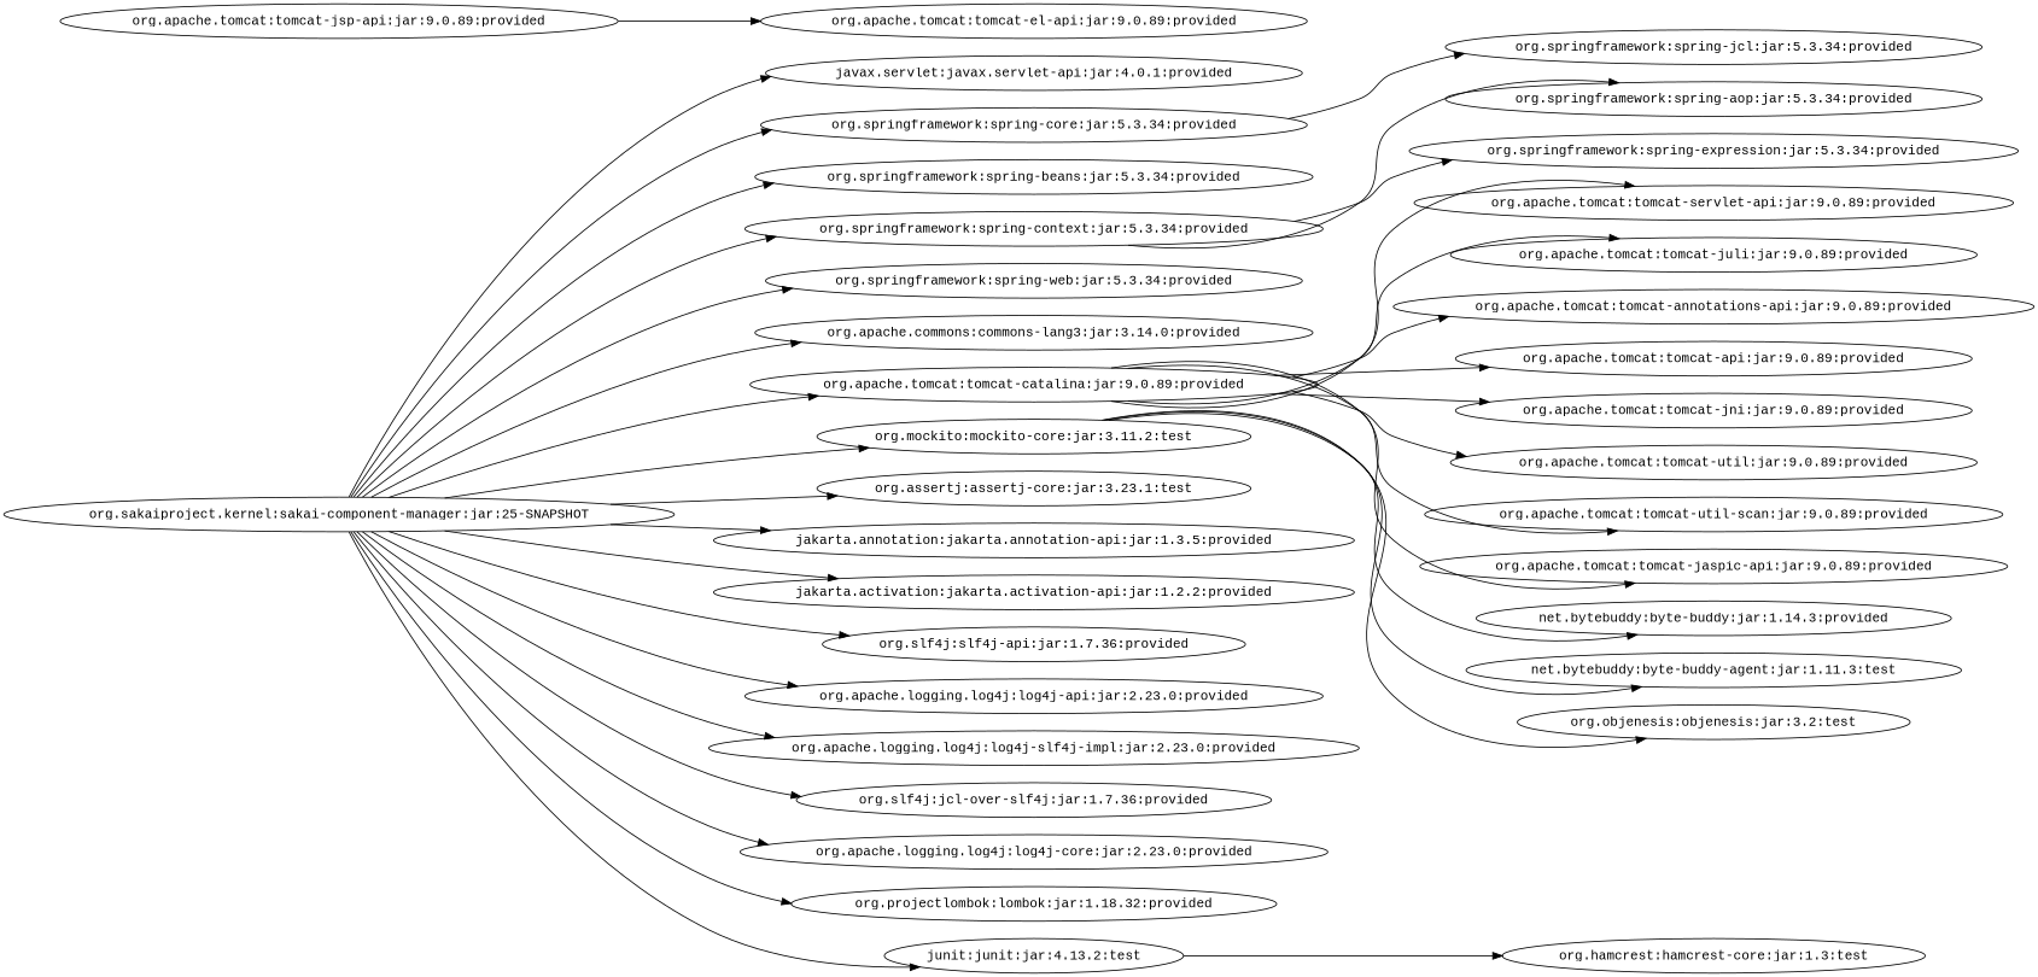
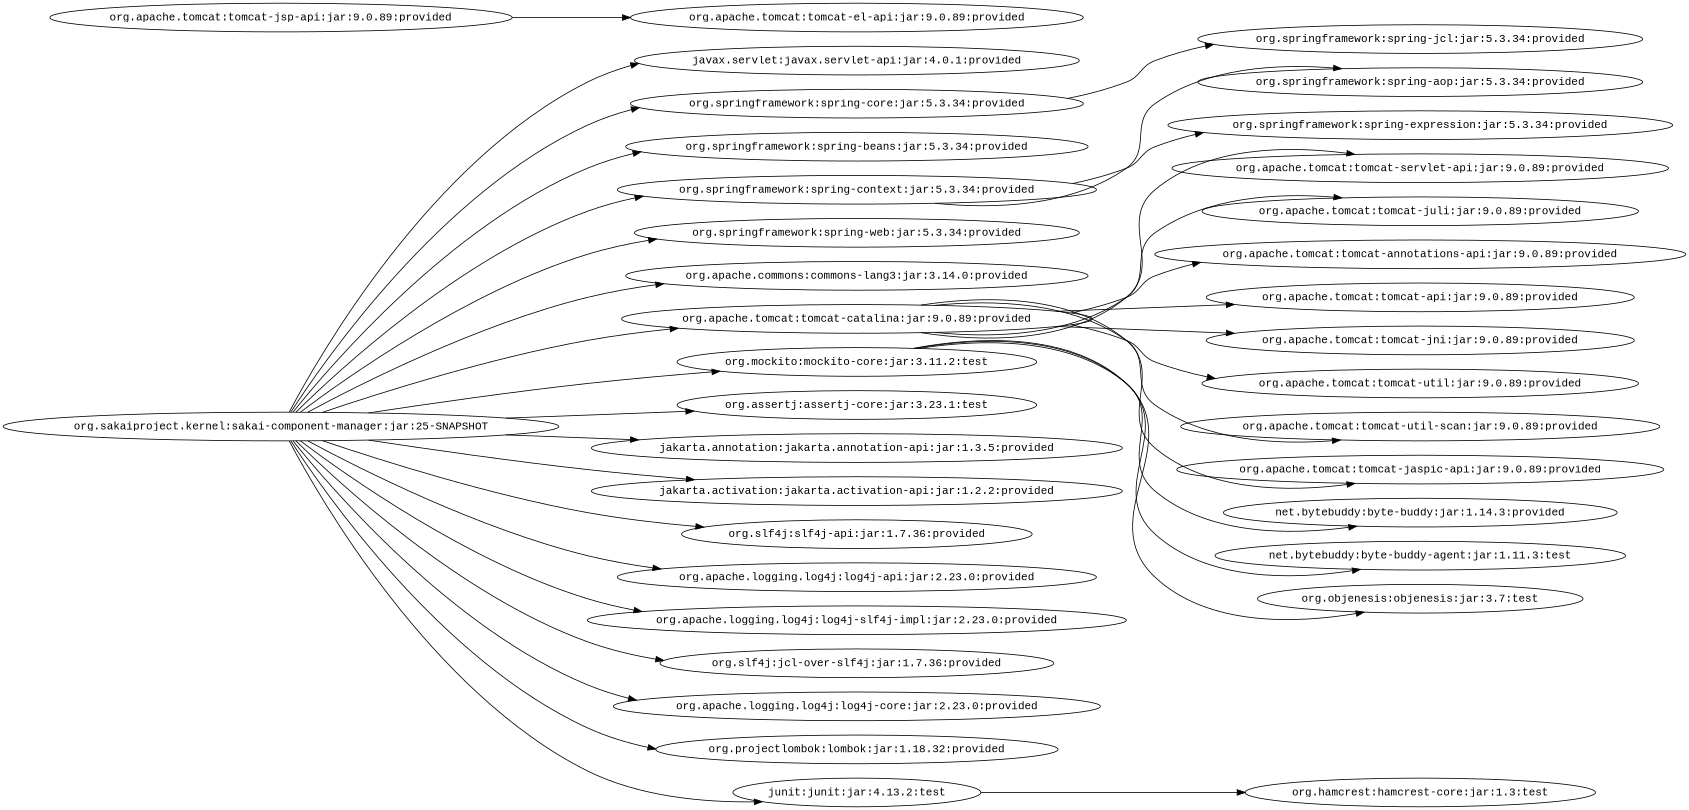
  digraph {
    fontname="Liberation Mono"
    rankdir=LR
    node [fontname="Liberation Mono"]
    edge [fontname="Liberation Mono"]
    "org.sakaiproject.kernel:sakai-component-manager:jar:25-SNAPSHOT"
    "javax.servlet:javax.servlet-api:jar:4.0.1:provided"
    "org.springframework:spring-core:jar:5.3.34:provided"
    "org.springframework:spring-beans:jar:5.3.34:provided"
    "org.springframework:spring-context:jar:5.3.34:provided"
    "org.springframework:spring-web:jar:5.3.34:provided"
    "org.apache.commons:commons-lang3:jar:3.14.0:provided"
    "org.apache.tomcat:tomcat-catalina:jar:9.0.89:provided"
    "org.mockito:mockito-core:jar:3.11.2:test"
    "org.assertj:assertj-core:jar:3.23.1:test"
    "jakarta.annotation:jakarta.annotation-api:jar:1.3.5:provided"
    "jakarta.activation:jakarta.activation-api:jar:1.2.2:provided"
    "org.slf4j:slf4j-api:jar:1.7.36:provided"
    "org.apache.logging.log4j:log4j-api:jar:2.23.0:provided"
    "org.apache.logging.log4j:log4j-slf4j-impl:jar:2.23.0:provided"
    "org.slf4j:jcl-over-slf4j:jar:1.7.36:provided"
    "org.apache.logging.log4j:log4j-core:jar:2.23.0:provided"
    "org.projectlombok:lombok:jar:1.18.32:provided"
    "junit:junit:jar:4.13.2:test"
    "org.springframework:spring-jcl:jar:5.3.34:provided"
    "org.springframework:spring-aop:jar:5.3.34:provided"
    "org.springframework:spring-expression:jar:5.3.34:provided"
    "org.apache.tomcat:tomcat-servlet-api:jar:9.0.89:provided"
    "org.apache.tomcat:tomcat-juli:jar:9.0.89:provided"
    "org.apache.tomcat:tomcat-annotations-api:jar:9.0.89:provided"
    "org.apache.tomcat:tomcat-api:jar:9.0.89:provided"
    "org.apache.tomcat:tomcat-jni:jar:9.0.89:provided"
    "org.apache.tomcat:tomcat-util:jar:9.0.89:provided"
    "org.apache.tomcat:tomcat-util-scan:jar:9.0.89:provided"
    "org.apache.tomcat:tomcat-jaspic-api:jar:9.0.89:provided"
    "net.bytebuddy:byte-buddy:jar:1.14.3:provided"
    "net.bytebuddy:byte-buddy-agent:jar:1.11.3:test"
-   "org.objenesis:objenesis:jar:3.2:test"
+   "org.objenesis:objenesis:jar:3.2:test" [label="org.objenesis:objenesis:jar:3.7:test"]
    "org.hamcrest:hamcrest-core:jar:1.3:test"
    "org.apache.tomcat:tomcat-jsp-api:jar:9.0.89:provided"
    "org.apache.tomcat:tomcat-el-api:jar:9.0.89:provided"
    "org.sakaiproject.kernel:sakai-component-manager:jar:25-SNAPSHOT" -> "javax.servlet:javax.servlet-api:jar:4.0.1:provided"
    "org.sakaiproject.kernel:sakai-component-manager:jar:25-SNAPSHOT" -> "org.springframework:spring-core:jar:5.3.34:provided"
    "org.sakaiproject.kernel:sakai-component-manager:jar:25-SNAPSHOT" -> "org.springframework:spring-beans:jar:5.3.34:provided"
    "org.sakaiproject.kernel:sakai-component-manager:jar:25-SNAPSHOT" -> "org.springframework:spring-context:jar:5.3.34:provided"
    "org.sakaiproject.kernel:sakai-component-manager:jar:25-SNAPSHOT" -> "org.springframework:spring-web:jar:5.3.34:provided"
    "org.sakaiproject.kernel:sakai-component-manager:jar:25-SNAPSHOT" -> "org.apache.commons:commons-lang3:jar:3.14.0:provided"
    "org.sakaiproject.kernel:sakai-component-manager:jar:25-SNAPSHOT" -> "org.apache.tomcat:tomcat-catalina:jar:9.0.89:provided"
    "org.sakaiproject.kernel:sakai-component-manager:jar:25-SNAPSHOT" -> "org.mockito:mockito-core:jar:3.11.2:test"
    "org.sakaiproject.kernel:sakai-component-manager:jar:25-SNAPSHOT" -> "org.assertj:assertj-core:jar:3.23.1:test"
    "org.sakaiproject.kernel:sakai-component-manager:jar:25-SNAPSHOT" -> "jakarta.annotation:jakarta.annotation-api:jar:1.3.5:provided"
    "org.sakaiproject.kernel:sakai-component-manager:jar:25-SNAPSHOT" -> "jakarta.activation:jakarta.activation-api:jar:1.2.2:provided"
    "org.sakaiproject.kernel:sakai-component-manager:jar:25-SNAPSHOT" -> "org.slf4j:slf4j-api:jar:1.7.36:provided"
    "org.sakaiproject.kernel:sakai-component-manager:jar:25-SNAPSHOT" -> "org.apache.logging.log4j:log4j-api:jar:2.23.0:provided"
    "org.sakaiproject.kernel:sakai-component-manager:jar:25-SNAPSHOT" -> "org.apache.logging.log4j:log4j-slf4j-impl:jar:2.23.0:provided"
    "org.sakaiproject.kernel:sakai-component-manager:jar:25-SNAPSHOT" -> "org.slf4j:jcl-over-slf4j:jar:1.7.36:provided"
    "org.sakaiproject.kernel:sakai-component-manager:jar:25-SNAPSHOT" -> "org.apache.logging.log4j:log4j-core:jar:2.23.0:provided"
    "org.sakaiproject.kernel:sakai-component-manager:jar:25-SNAPSHOT" -> "org.projectlombok:lombok:jar:1.18.32:provided"
    "org.sakaiproject.kernel:sakai-component-manager:jar:25-SNAPSHOT" -> "junit:junit:jar:4.13.2:test"
    "org.springframework:spring-core:jar:5.3.34:provided" -> "org.springframework:spring-jcl:jar:5.3.34:provided"
    "org.springframework:spring-context:jar:5.3.34:provided" -> "org.springframework:spring-aop:jar:5.3.34:provided"
    "org.springframework:spring-context:jar:5.3.34:provided" -> "org.springframework:spring-expression:jar:5.3.34:provided"
    "org.apache.tomcat:tomcat-catalina:jar:9.0.89:provided" -> "org.apache.tomcat:tomcat-servlet-api:jar:9.0.89:provided"
    "org.apache.tomcat:tomcat-catalina:jar:9.0.89:provided" -> "org.apache.tomcat:tomcat-juli:jar:9.0.89:provided"
    "org.apache.tomcat:tomcat-catalina:jar:9.0.89:provided" -> "org.apache.tomcat:tomcat-annotations-api:jar:9.0.89:provided"
    "org.apache.tomcat:tomcat-catalina:jar:9.0.89:provided" -> "org.apache.tomcat:tomcat-api:jar:9.0.89:provided"
    "org.apache.tomcat:tomcat-catalina:jar:9.0.89:provided" -> "org.apache.tomcat:tomcat-jni:jar:9.0.89:provided"
    "org.apache.tomcat:tomcat-catalina:jar:9.0.89:provided" -> "org.apache.tomcat:tomcat-util:jar:9.0.89:provided"
    "org.apache.tomcat:tomcat-catalina:jar:9.0.89:provided" -> "org.apache.tomcat:tomcat-util-scan:jar:9.0.89:provided"
    "org.apache.tomcat:tomcat-catalina:jar:9.0.89:provided" -> "org.apache.tomcat:tomcat-jaspic-api:jar:9.0.89:provided"
    "org.mockito:mockito-core:jar:3.11.2:test" -> "net.bytebuddy:byte-buddy:jar:1.14.3:provided"
    "org.mockito:mockito-core:jar:3.11.2:test" -> "net.bytebuddy:byte-buddy-agent:jar:1.11.3:test"
    "org.mockito:mockito-core:jar:3.11.2:test" -> "org.objenesis:objenesis:jar:3.2:test"
    "junit:junit:jar:4.13.2:test" -> "org.hamcrest:hamcrest-core:jar:1.3:test"
    "org.apache.tomcat:tomcat-jsp-api:jar:9.0.89:provided" -> "org.apache.tomcat:tomcat-el-api:jar:9.0.89:provided"
  }
